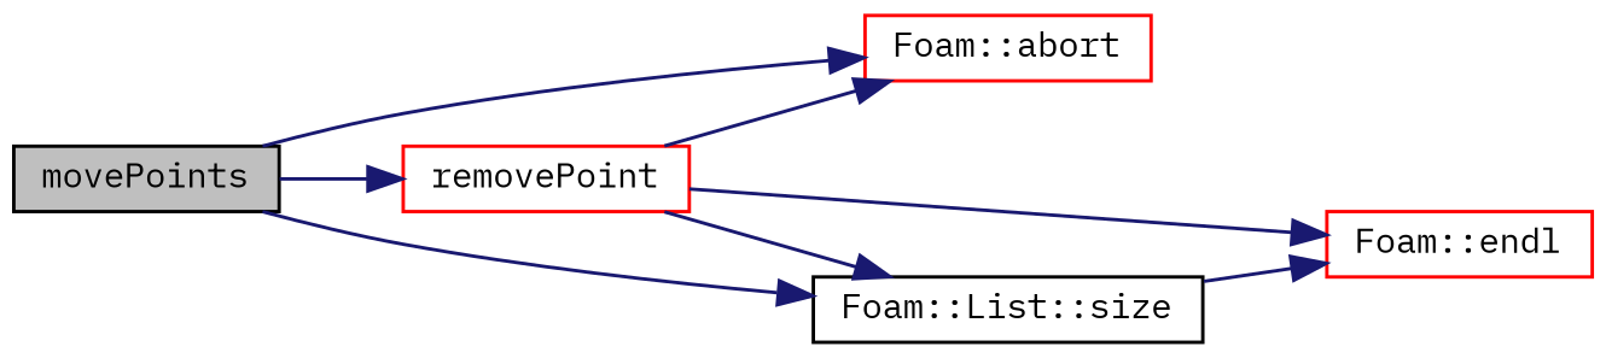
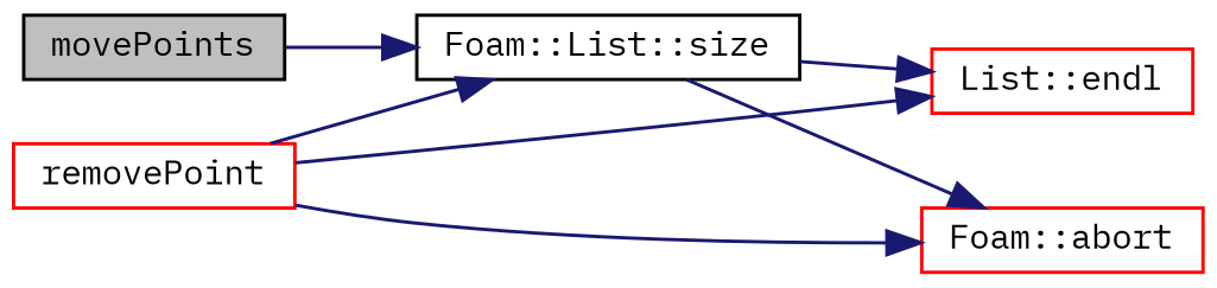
  digraph {
    fontname="IBM Plex Mono"
    rankdir=LR
    node [color=red fontname="IBM Plex Mono" fontsize=10 shape=record]
    edge [color=midnightblue fontname="IBM Plex Mono" fontsize=10 labelfontname=FreeSans labelfontsize=10 style=solid]
    n1 [color=black fillcolor=grey75 fontcolor=black height=0.2 label=movePoints style=filled width=0.4]
    n2 [height=0.2 label="Foam::abort" width=0.4]
    n3 [height=0.2 label=removePoint width=0.4]
    n4 [color=black height=0.2 label="Foam::List::size" width=0.4]
-   n5 [height=0.2 label="Foam::endl" width=0.4]
-   n1 -> n2
-   n1 -> n3
+   n5 [height=0.2 label="List::endl" width=0.4]
+   n4 -> n2
    n1 -> n4
    n3 -> n2
    n3 -> n4
    n3 -> n5
    n4 -> n5
  }
